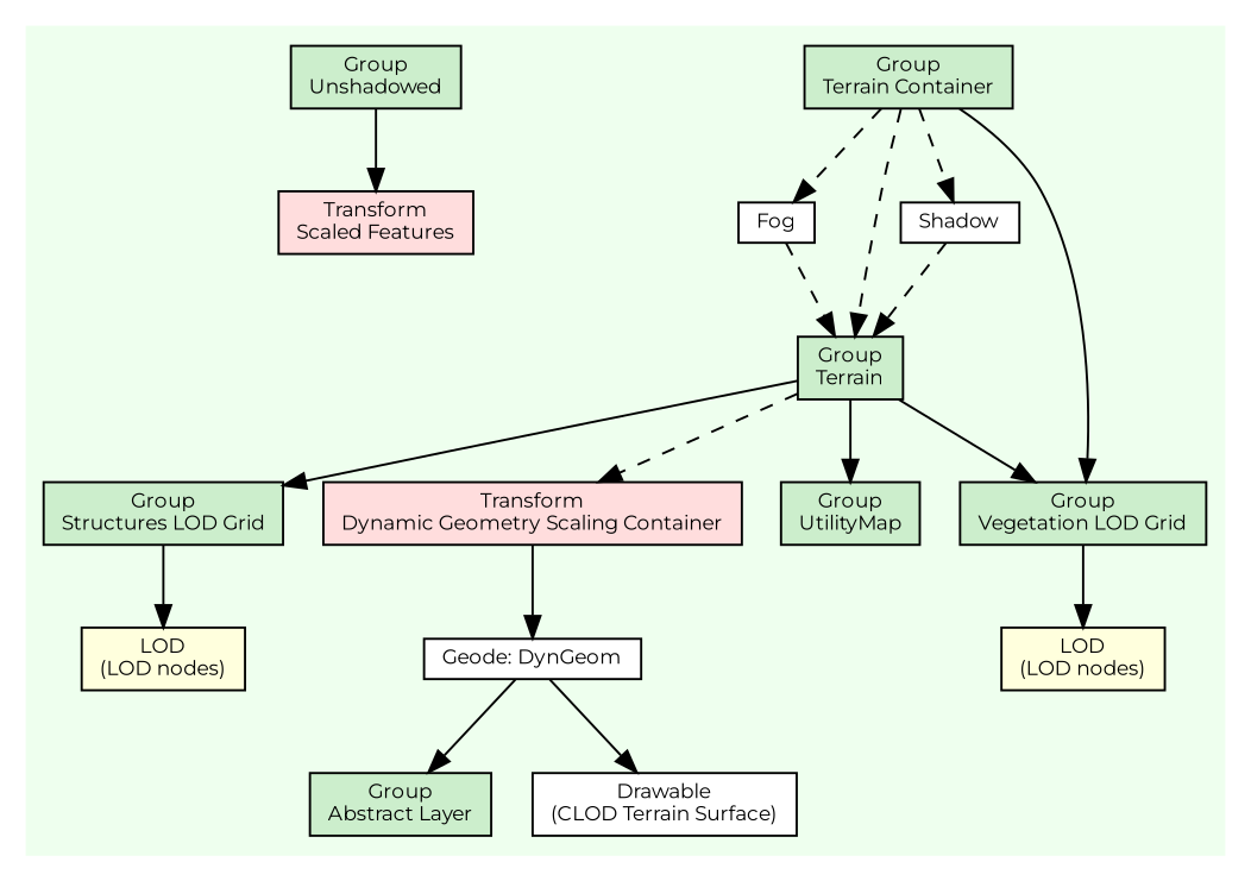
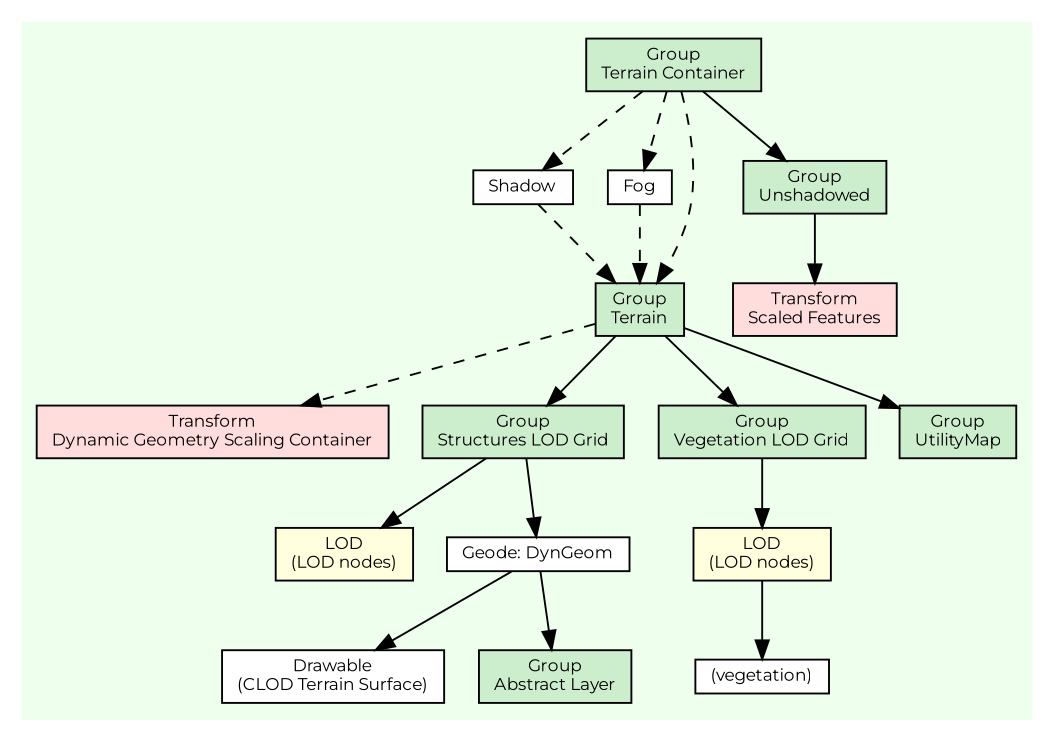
  digraph {
    fontname=Montserrat
    rankdir=TB
    node [color=black fillcolor="#cceecc" fontname=Montserrat fontsize=9 shape=record style=filled]
    edge [fontname=Montserrat fontsize=9]
    n1 [height=0.2 label="Group\nTerrain Container" width=0.4]
    n2 [fillcolor=white height=0.2 label=Shadow width=0.4]
    n3 [fillcolor=white height=0.2 label=Fog width=0.4]
    n4 [height=0.2 label="Group\nUnshadowed" width=0.4]
    n5 [height=0.2 label="Group\nTerrain" width=0.4]
    n6 [fillcolor="#ffdddd" height=0.2 label="Transform\nScaled Features" width=0.4]
    n7 [fillcolor="#ffdddd" height=0.2 label="Transform\nDynamic Geometry Scaling Container" width=0.4]
    n8 [height=0.2 label="Group\nStructures LOD Grid" width=0.4]
    n9 [height=0.2 label="Group\nVegetation LOD Grid" width=0.4]
    n10 [height=0.2 label="Group\nUtilityMap" width=0.4]
    n11 [height=0.2 label="Group\nAbstract Layer" width=0.4]
    n12 [fillcolor=white height=0.2 label="Geode: DynGeom" width=0.4]
    n13 [fillcolor=white height=0.2 label="Drawable\n(CLOD Terrain Surface)" width=0.4]
    n14 [fillcolor="#ffffdd" height=0.2 label="LOD\n(LOD nodes)" width=0.4]
    n15 [fillcolor="#ffffdd" height=0.2 label="LOD\n(LOD nodes)" width=0.4]
+   n16 [fillcolor=white height=0.2 label="(vegetation)" width=0.4]
    subgraph cluster_1 {
      color="#eeffee"
      style=filled
      n1
      n2
      n3
      n4
      n5
      n6
      n7
      n8
      n9
      n10
      n11
      n12
      n13
      n14
      n15
+     n16
    }
    n1 -> n2 [style=dashed]
    n1 -> n3 [style=dashed]
-   n1 -> n9
+   n1 -> n4
    n1 -> n5 [style=dashed]
    n2 -> n5 [style=dashed]
    n3 -> n5 [style=dashed]
    n4 -> n6
    n5 -> n7 [style=dashed]
    n5 -> n8
    n5 -> n9
    n5 -> n10
-   n7 -> n12
+   n8 -> n12
    n8 -> n14
    n9 -> n15
    n12 -> n11
    n12 -> n13
+   n15 -> n16
  }
